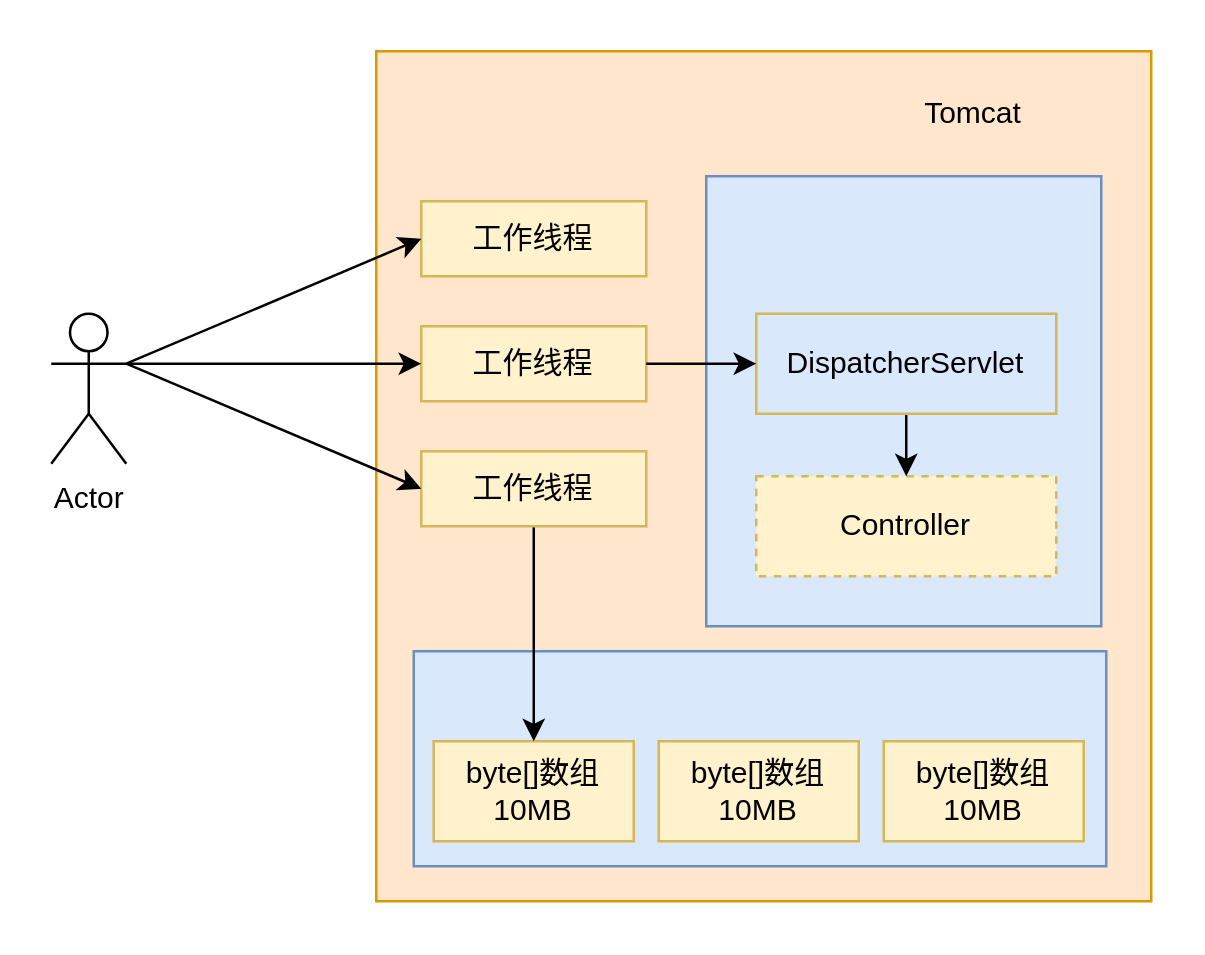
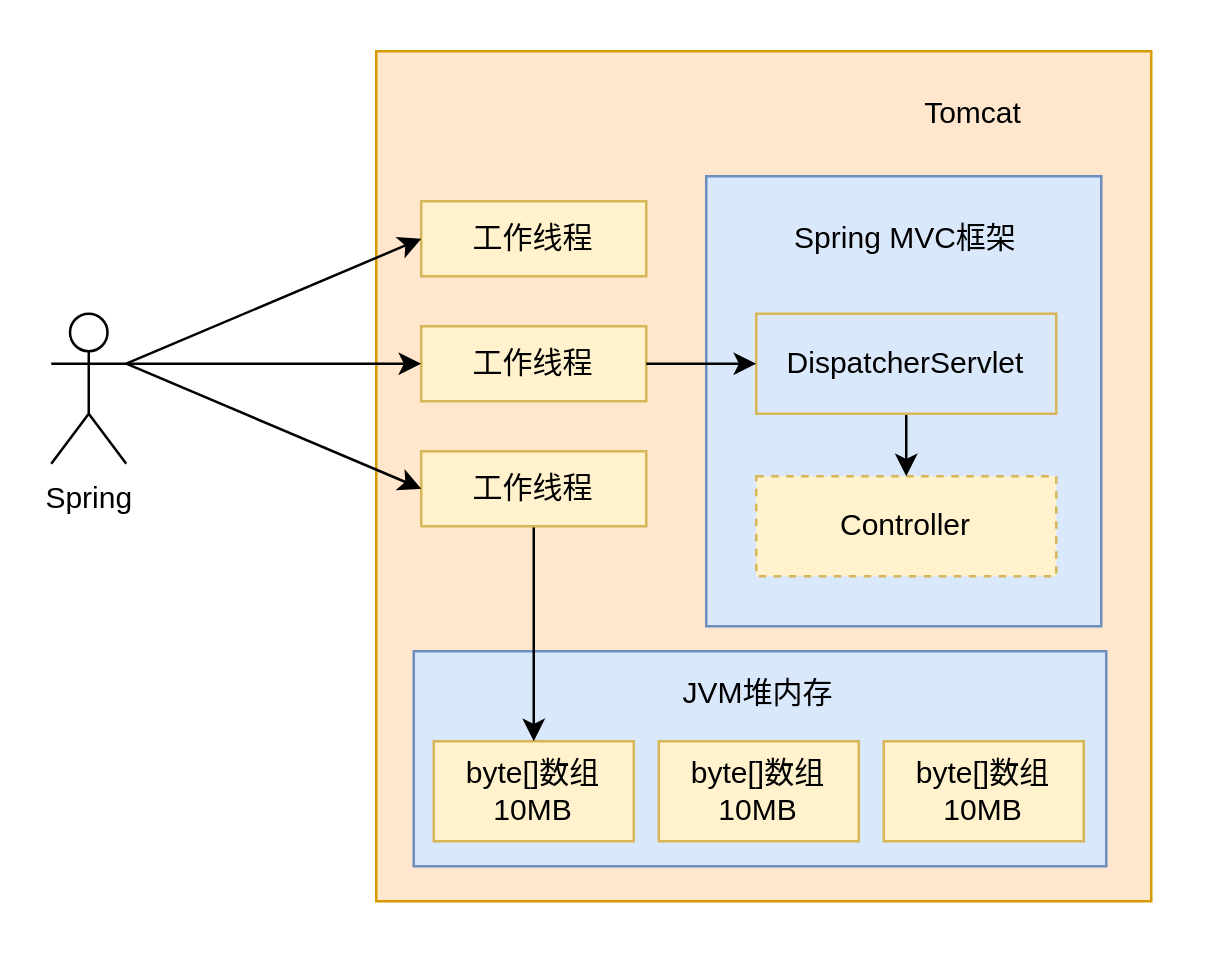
  <mxCell id="0" />
  <mxCell id="1" parent="0" />
- <mxCell id="2" value="Actor" style="shape=umlActor;verticalLabelPosition=bottom;verticalAlign=top;html=1;outlineConnect=0;" parent="1" vertex="1"><mxGeometry x="20" y="125" width="30" height="60" as="geometry" /></mxCell>
+ <mxCell id="2" value="Spring" style="shape=umlActor;verticalLabelPosition=bottom;verticalAlign=top;html=1;outlineConnect=0;" parent="1" vertex="1"><mxGeometry x="20" y="125" width="30" height="60" as="geometry" /></mxCell>
  <mxCell id="3" value="" style="rounded=0;whiteSpace=wrap;html=1;fillColor=#ffe6cc;strokeColor=#d79b00;" parent="1" vertex="1"><mxGeometry x="150" y="20" width="310" height="340" as="geometry" /></mxCell>
  <mxCell id="4" value="Tomcat" style="text;html=1;strokeColor=none;fillColor=none;align=center;verticalAlign=middle;whiteSpace=wrap;rounded=0;" parent="1" vertex="1"><mxGeometry x="358.5" y="30" width="60" height="30" as="geometry" /></mxCell>
  <mxCell id="5" value="工作线程" style="rounded=0;whiteSpace=wrap;html=1;fillColor=#fff2cc;strokeColor=#d6b656;" parent="1" vertex="1"><mxGeometry x="168" y="80" width="90" height="30" as="geometry" /></mxCell>
  <mxCell id="6" value="" style="rounded=0;whiteSpace=wrap;html=1;fillColor=#dae8fc;strokeColor=#6c8ebf;" parent="1" vertex="1"><mxGeometry x="165" y="260" width="277" height="86" as="geometry" /></mxCell>
+ <mxCell id="7" value="JVM堆内存" style="text;html=1;strokeColor=none;fillColor=none;align=center;verticalAlign=middle;whiteSpace=wrap;rounded=0;" parent="1" vertex="1"><mxGeometry x="268" y="262" width="70" height="30" as="geometry" /></mxCell>
  <mxCell id="8" value="byte[]数组&lt;br&gt;10MB" style="rounded=0;whiteSpace=wrap;html=1;fillColor=#fff2cc;strokeColor=#d6b656;" parent="1" vertex="1"><mxGeometry x="173" y="296" width="80" height="40" as="geometry" /></mxCell>
  <mxCell id="9" value="byte[]数组&lt;br&gt;10MB" style="rounded=0;whiteSpace=wrap;html=1;fillColor=#fff2cc;strokeColor=#d6b656;" parent="1" vertex="1"><mxGeometry x="263" y="296" width="80" height="40" as="geometry" /></mxCell>
  <mxCell id="10" value="byte[]数组&lt;br&gt;10MB" style="rounded=0;whiteSpace=wrap;html=1;fillColor=#fff2cc;strokeColor=#d6b656;" parent="1" vertex="1"><mxGeometry x="353" y="296" width="80" height="40" as="geometry" /></mxCell>
  <mxCell id="11" value="工作线程" style="rounded=0;whiteSpace=wrap;html=1;fillColor=#fff2cc;strokeColor=#d6b656;" parent="1" vertex="1"><mxGeometry x="168" y="130" width="90" height="30" as="geometry" /></mxCell>
  <mxCell id="12" style="edgeStyle=none;rounded=0;orthogonalLoop=1;jettySize=auto;html=1;exitX=0.5;exitY=1;exitDx=0;exitDy=0;" parent="1" source="13" target="8" edge="1"><mxGeometry relative="1" as="geometry" /></mxCell>
  <mxCell id="13" value="工作线程" style="rounded=0;whiteSpace=wrap;html=1;fillColor=#fff2cc;strokeColor=#d6b656;" parent="1" vertex="1"><mxGeometry x="168" y="180" width="90" height="30" as="geometry" /></mxCell>
  <mxCell id="14" style="edgeStyle=orthogonalEdgeStyle;rounded=0;orthogonalLoop=1;jettySize=auto;html=1;exitX=0.5;exitY=1;exitDx=0;exitDy=0;entryX=0.5;entryY=0;entryDx=0;entryDy=0;" parent="1" source="18" target="16" edge="1"><mxGeometry relative="1" as="geometry" /></mxCell>
  <mxCell id="15" value="" style="rounded=0;whiteSpace=wrap;html=1;fillColor=#dae8fc;strokeColor=#6c8ebf;" parent="1" vertex="1"><mxGeometry x="282" y="70" width="158" height="180" as="geometry" /></mxCell>
  <mxCell id="16" value="Controller" style="rounded=0;whiteSpace=wrap;html=1;fillColor=#fff2cc;strokeColor=#d6b656;dashed=1;" parent="1" vertex="1"><mxGeometry x="302" y="190" width="120" height="40" as="geometry" /></mxCell>
  <mxCell id="17" style="edgeStyle=orthogonalEdgeStyle;rounded=0;orthogonalLoop=1;jettySize=auto;html=1;exitX=0.5;exitY=1;exitDx=0;exitDy=0;entryX=0.5;entryY=0;entryDx=0;entryDy=0;" parent="1" source="18" target="16" edge="1"><mxGeometry relative="1" as="geometry" /></mxCell>
  <mxCell id="18" value="&lt;pre&gt;&lt;font face=&quot;Helvetica&quot;&gt;DispatcherServlet&lt;/font&gt;&lt;/pre&gt;" style="rounded=0;whiteSpace=wrap;html=1;fillColor=#dae8fc;strokeColor=#d6b656;" parent="1" vertex="1"><mxGeometry x="302" y="125" width="120" height="40" as="geometry" /></mxCell>
+ <mxCell id="19" value="Spring MVC框架" style="text;html=1;strokeColor=none;fillColor=none;align=center;verticalAlign=middle;whiteSpace=wrap;rounded=0;" parent="1" vertex="1"><mxGeometry x="307" y="80" width="110" height="30" as="geometry" /></mxCell>
  <mxCell id="20" style="edgeStyle=orthogonalEdgeStyle;rounded=0;orthogonalLoop=1;jettySize=auto;html=1;exitX=1;exitY=0.5;exitDx=0;exitDy=0;entryX=0;entryY=0.5;entryDx=0;entryDy=0;" parent="1" source="11" target="18" edge="1"><mxGeometry relative="1" as="geometry" /></mxCell>
  <mxCell id="21" style="edgeStyle=none;rounded=0;orthogonalLoop=1;jettySize=auto;html=1;exitX=1;exitY=0.333;exitDx=0;exitDy=0;exitPerimeter=0;" parent="1" source="2" target="11" edge="1"><mxGeometry relative="1" as="geometry" /></mxCell>
  <mxCell id="22" style="edgeStyle=none;rounded=0;orthogonalLoop=1;jettySize=auto;html=1;exitX=1;exitY=0.333;exitDx=0;exitDy=0;exitPerimeter=0;entryX=0;entryY=0.5;entryDx=0;entryDy=0;" parent="1" source="2" target="5" edge="1"><mxGeometry relative="1" as="geometry" /></mxCell>
  <mxCell id="23" style="edgeStyle=none;rounded=0;orthogonalLoop=1;jettySize=auto;html=1;exitX=1;exitY=0.333;exitDx=0;exitDy=0;exitPerimeter=0;entryX=0;entryY=0.5;entryDx=0;entryDy=0;" parent="1" source="2" target="13" edge="1"><mxGeometry relative="1" as="geometry" /></mxCell>
